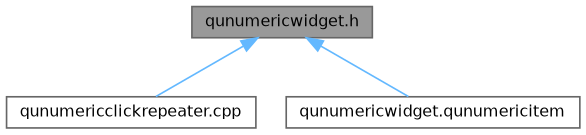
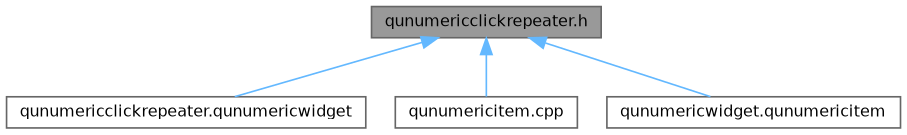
  digraph {
    node [color=grey40 fillcolor=white fontname=Helvetica fontsize=10 shape=box style=filled]
    edge [color=steelblue1 dir=back fontname=Helvetica fontsize=10 labelfontname=Helvetica labelfontsize=10 style=solid]
-   n1 [color=gray40 fillcolor=grey60 fontcolor=black height=0.2 label="qunumericwidget.h" width=0.4]
-   n2 [height=0.2 label="qunumericclickrepeater.cpp" width=0.4]
+   n1 [color=gray40 fillcolor=grey60 fontcolor=black height=0.2 label="qunumericclickrepeater.h" width=0.4]
+   n2 [height=0.2 label="qunumericclickrepeater.qunumericwidget" width=0.4]
+   n3 [height=0.2 label="qunumericitem.cpp" width=0.4]
    n4 [height=0.2 label="qunumericwidget.qunumericitem" width=0.4]
    n1 -> n2
+   n1 -> n3
    n1 -> n4
  }
